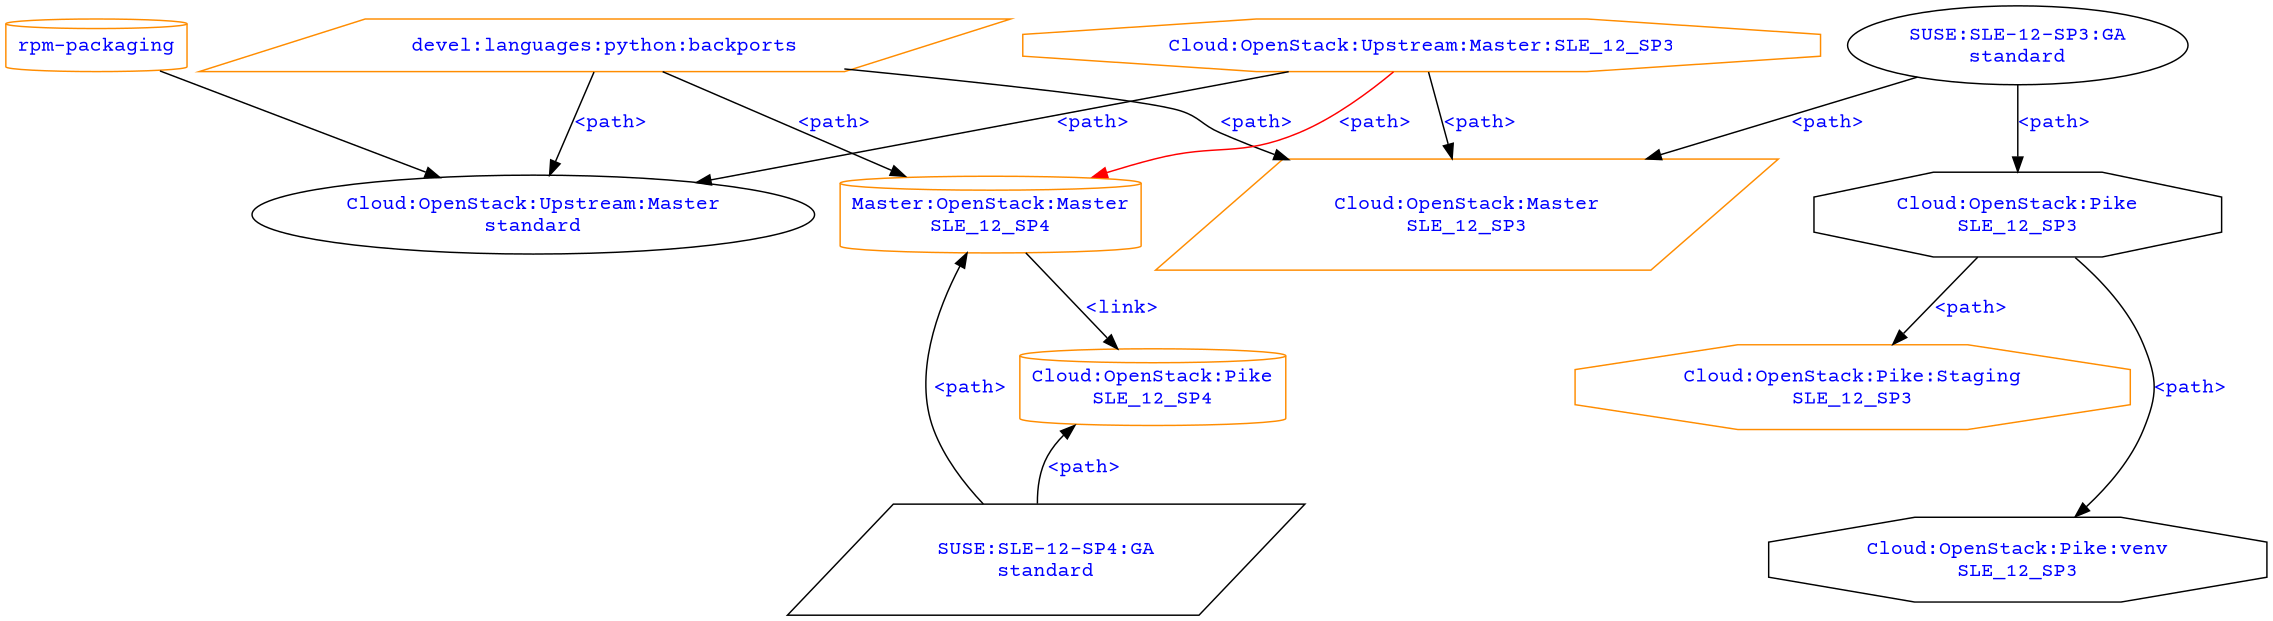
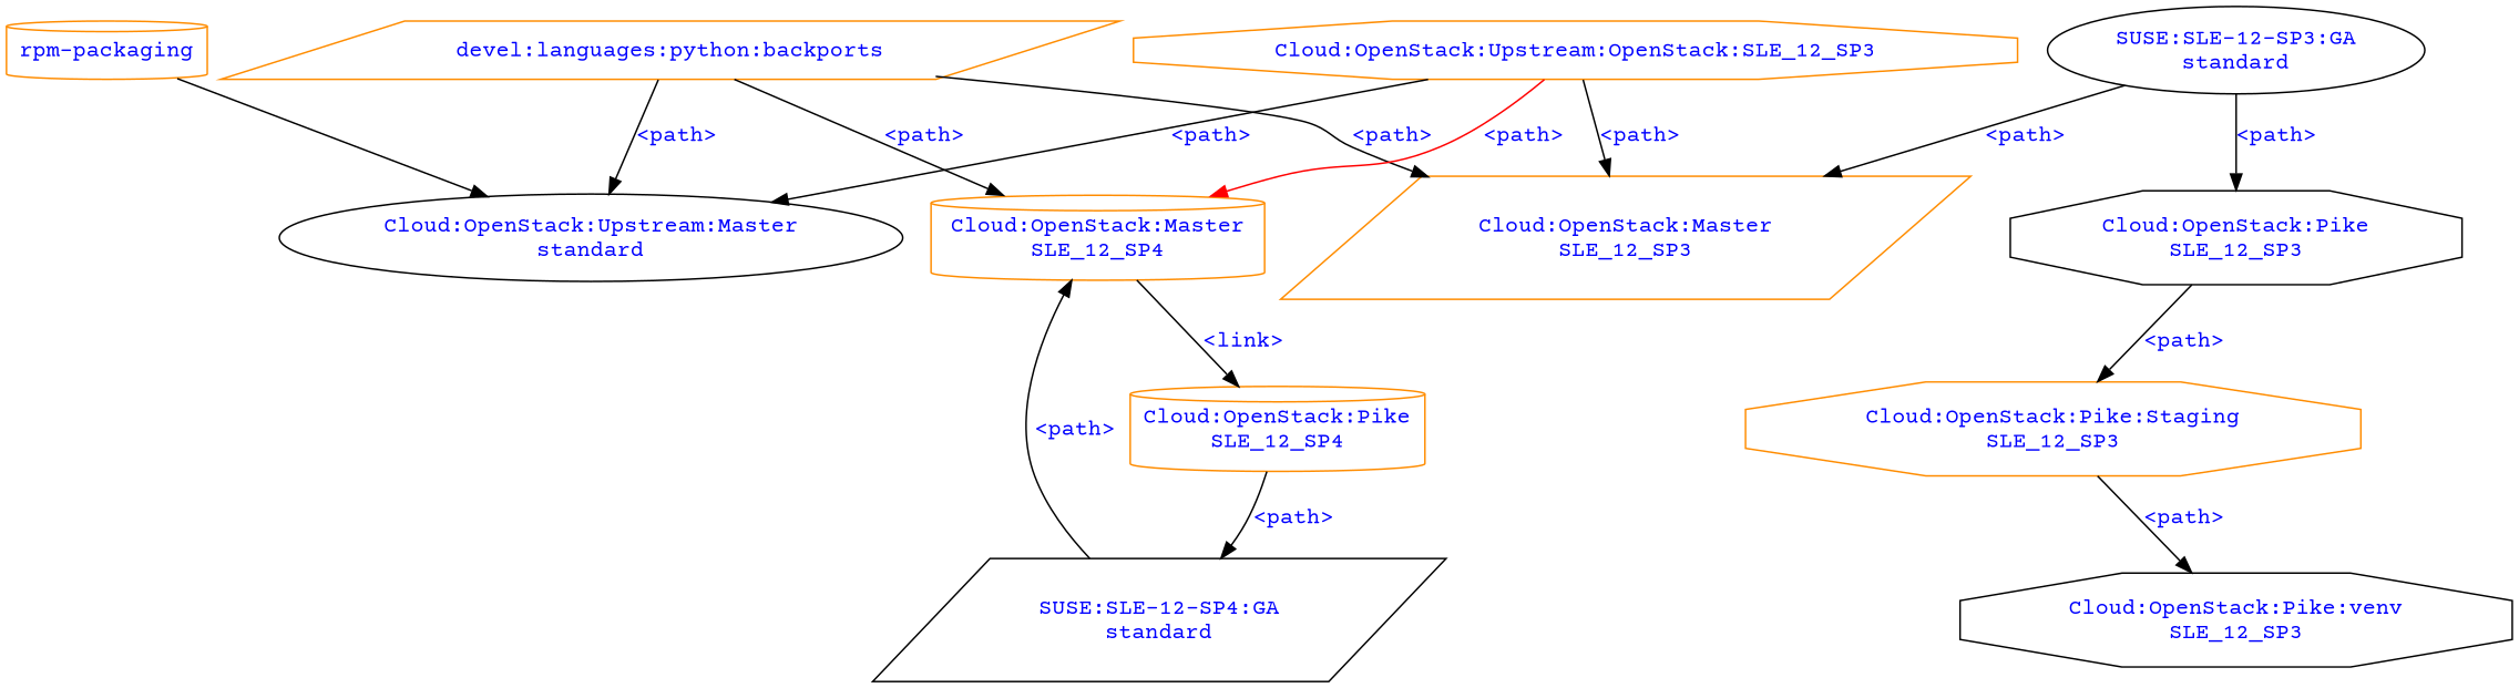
  digraph {
    fontname="Courier Prime"
    node [color=darkorange fontcolor=blue fontname="Courier Prime" shape=octagon]
    edge [fontcolor=blue fontname="Courier Prime"]
    n1 [label="devel:languages:python:backports" shape=parallelogram]
    n2 [color=black label="Cloud:OpenStack:Upstream:Master\nstandard" shape=ellipse]
    n3 [label="Cloud:OpenStack:Master\nSLE_12_SP3" shape=parallelogram]
-   n4 [label="Master:OpenStack:Master\nSLE_12_SP4" shape=cylinder]
+   n4 [label="Cloud:OpenStack:Master\nSLE_12_SP4" shape=cylinder]
    n5 [label="Cloud:OpenStack:Pike\nSLE_12_SP4" shape=cylinder]
    n6 [color=black label="SUSE:SLE-12-SP3:GA\nstandard" shape=ellipse]
    n7 [color=black label="Cloud:OpenStack:Pike\nSLE_12_SP3"]
    n8 [color=black label="Cloud:OpenStack:Pike:venv\nSLE_12_SP3"]
    n9 [label="Cloud:OpenStack:Pike:Staging\nSLE_12_SP3"]
    n10 [color=black label="SUSE:SLE-12-SP4:GA\nstandard" shape=parallelogram]
-   n11 [label="Cloud:OpenStack:Upstream:Master:SLE_12_SP3"]
+   n11 [label="Cloud:OpenStack:Upstream:OpenStack:SLE_12_SP3"]
    n12 [label="rpm-packaging" shape=cylinder]
    n1 -> n2 [label="<path>"]
    n1 -> n3 [label="<path>"]
    n1 -> n4 [label="<path>"]
    n4 -> n5 [label="<link>"]
    n6 -> n3 [label="<path>"]
    n6 -> n7 [label="<path>"]
-   n7 -> n8 [label="<path>"]
+   n9 -> n8 [label="<path>"]
    n7 -> n9 [label="<path>"]
    n10 -> n4 [label="<path>"]
-   n10 -> n5 [label="<path>"]
+   n5 -> n10 [label="<path>"]
    n11 -> n2 [label="<path>"]
    n11 -> n3 [label="<path>"]
    n11 -> n4 [color=red label="<path>"]
    n12 -> n2 [fontcolor=""]
  }
